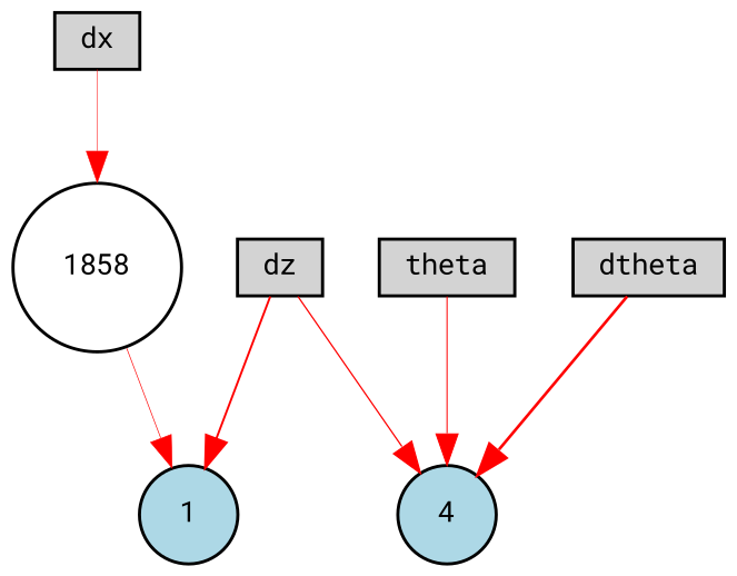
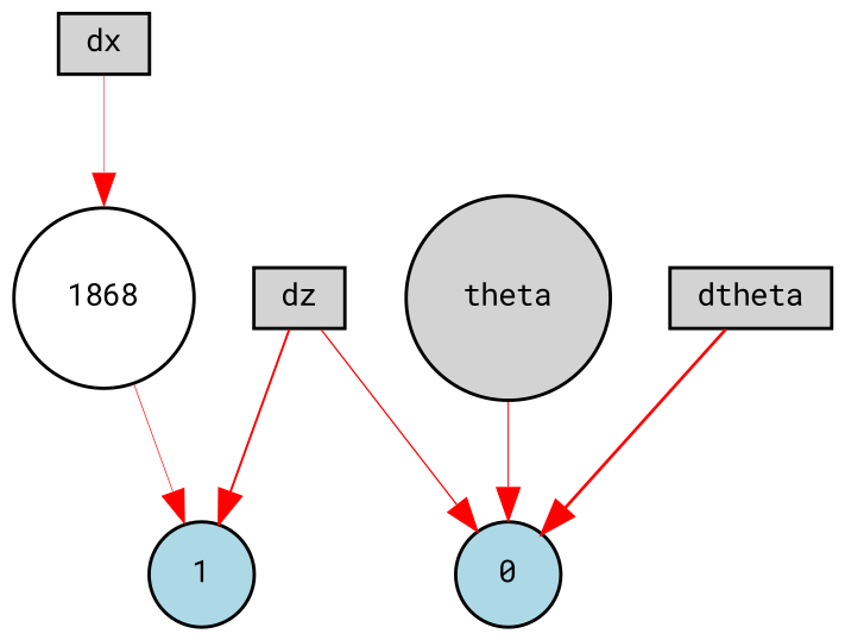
  digraph {
    fontname="Roboto Mono"
    node [fillcolor=lightgray fontname="Roboto Mono" fontsize=9 shape=box style=filled]
    edge [color=red fontname="Roboto Mono" style=solid]
    dx [height=0.2 width=0.2]
-   1868 [fillcolor=white height=0.2 shape=circle width=0.2 label=1858]
-   0 [fillcolor=lightblue height=0.2 shape=circle width=0.2 label=4]
+   1868 [fillcolor=white height=0.2 shape=circle width=0.2]
+   0 [fillcolor=lightblue height=0.2 shape=circle width=0.2]
    1 [fillcolor=lightblue height=0.2 shape=circle width=0.2]
    dz [height=0.2 width=0.2]
-   theta [height=0.2 width=0.2]
+   theta [height=0.2 shape=circle width=0.2]
    dtheta [height=0.2 width=0.2]
    dx -> 1868 [penwidth=0.17431797680472377]
    1868 -> 1 [penwidth=0.22687578840716474]
    dz -> 0 [penwidth=0.4330043551273727]
    dz -> 1 [penwidth=0.6631293774898905]
    theta -> 0 [penwidth=0.3535841781095308]
    dtheta -> 0 [penwidth=0.9085362209553732]
  }
